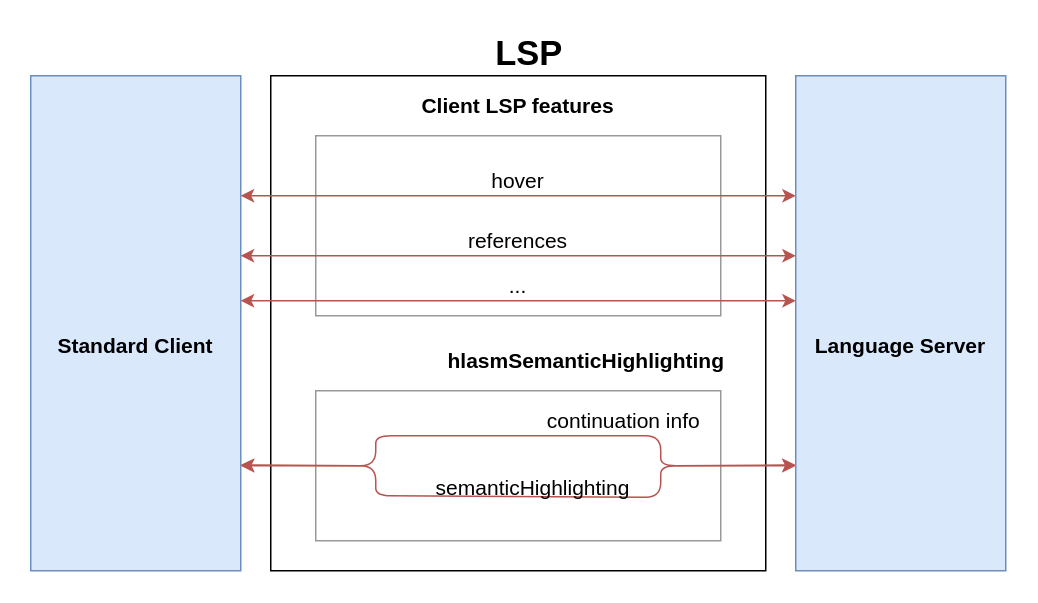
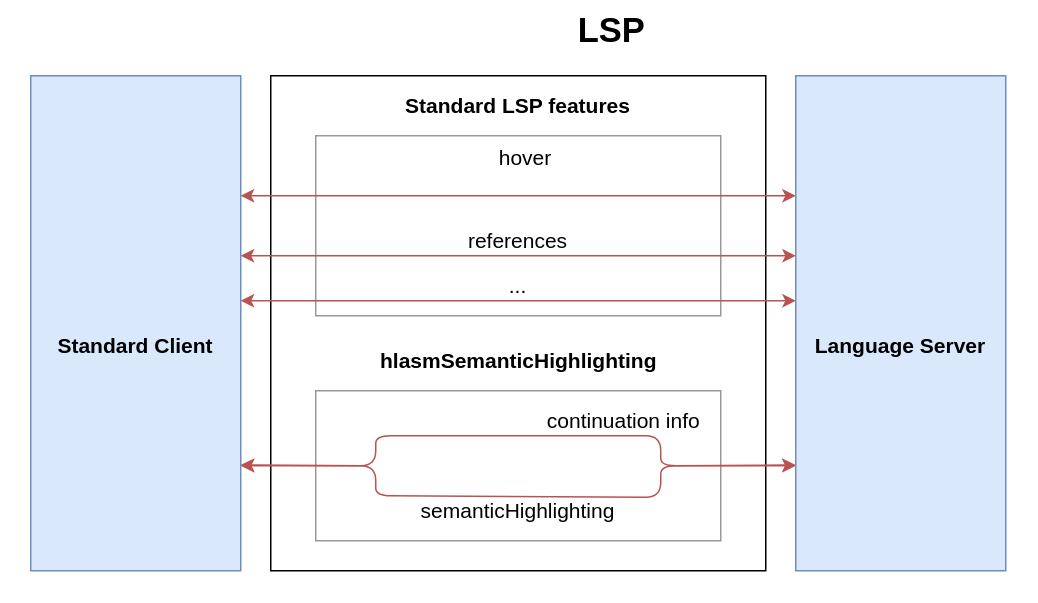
  <mxCell id="0" />
  <mxCell id="1" parent="0" />
  <mxCell id="2" value="" style="rounded=0;whiteSpace=wrap;html=1;fontSize=14;" vertex="1" parent="1"><mxGeometry x="180" y="50" width="330" height="330" as="geometry" /></mxCell>
  <mxCell id="3" value="" style="rounded=0;whiteSpace=wrap;html=1;fontSize=14;fillColor=#dae8fc;strokeColor=#6c8ebf;" vertex="1" parent="1"><mxGeometry x="20" y="50" width="140" height="330" as="geometry" /></mxCell>
  <mxCell id="4" value="Standard Client" style="text;html=1;strokeColor=none;fillColor=none;align=center;verticalAlign=middle;whiteSpace=wrap;rounded=0;fontSize=14;fontStyle=1" vertex="1" parent="1"><mxGeometry x="30" y="220" width="120" height="20" as="geometry" /></mxCell>
- <mxCell id="5" value="LSP" style="text;html=1;strokeColor=none;fillColor=none;align=center;verticalAlign=middle;whiteSpace=wrap;rounded=0;fontSize=23;fontStyle=1" vertex="1" parent="1"><mxGeometry x="325" y="20" width="55" height="30" as="geometry" /></mxCell>
+ <mxCell id="5" value="LSP" style="text;html=1;strokeColor=none;fillColor=none;align=center;verticalAlign=middle;whiteSpace=wrap;rounded=0;fontSize=23;fontStyle=1" vertex="1" parent="1"><mxGeometry x="380" y="5" width="55" height="30" as="geometry" /></mxCell>
  <mxCell id="6" value="" style="rounded=0;whiteSpace=wrap;html=1;fontSize=14;strokeColor=#999999;" vertex="1" parent="1"><mxGeometry x="210" y="260" width="270" height="100" as="geometry" /></mxCell>
  <mxCell id="7" value="" style="rounded=0;whiteSpace=wrap;html=1;fontSize=14;strokeColor=#999999;" vertex="1" parent="1"><mxGeometry x="210" y="90" width="270" height="120" as="geometry" /></mxCell>
- <mxCell id="8" value="Client LSP features" style="text;html=1;strokeColor=none;fillColor=none;align=center;verticalAlign=middle;whiteSpace=wrap;rounded=0;fontSize=14;opacity=0;fontStyle=1" vertex="1" parent="1"><mxGeometry x="265" y="60" width="160" height="20" as="geometry" /></mxCell>
+ <mxCell id="8" value="Standard LSP features" style="text;html=1;strokeColor=none;fillColor=none;align=center;verticalAlign=middle;whiteSpace=wrap;rounded=0;fontSize=14;opacity=0;fontStyle=1" vertex="1" parent="1"><mxGeometry x="265" y="60" width="160" height="20" as="geometry" /></mxCell>
  <mxCell id="9" value="" style="endArrow=classic;startArrow=classic;html=1;fontSize=14;entryX=0;entryY=0.25;entryDx=0;entryDy=0;exitX=1;exitY=0.25;exitDx=0;exitDy=0;fillColor=#f8cecc;strokeColor=#b85450;" edge="1" parent="1"><mxGeometry width="50" height="50" relative="1" as="geometry"><mxPoint x="160" y="200" as="sourcePoint" /><mxPoint x="530" y="200" as="targetPoint" /></mxGeometry></mxCell>
  <mxCell id="10" value="" style="endArrow=classic;startArrow=classic;html=1;fontSize=14;entryX=0;entryY=0.25;entryDx=0;entryDy=0;exitX=1;exitY=0.25;exitDx=0;exitDy=0;fillColor=#f8cecc;strokeColor=#b85450;" edge="1" parent="1"><mxGeometry width="50" height="50" relative="1" as="geometry"><mxPoint x="160" y="130" as="sourcePoint" /><mxPoint x="530" y="130" as="targetPoint" /></mxGeometry></mxCell>
- <mxCell id="11" value="hlasmSemanticHighlighting" style="text;html=1;strokeColor=none;fillColor=none;align=center;verticalAlign=middle;whiteSpace=wrap;rounded=0;fontSize=14;opacity=0;fontStyle=1" vertex="1" parent="1"><mxGeometry x="292.5" y="230" width="195" height="20" as="geometry" /></mxCell>
+ <mxCell id="11" value="hlasmSemanticHighlighting" style="text;html=1;strokeColor=none;fillColor=none;align=center;verticalAlign=middle;whiteSpace=wrap;rounded=0;fontSize=14;opacity=0;fontStyle=1" vertex="1" parent="1"><mxGeometry x="247.5" y="230" width="195" height="20" as="geometry" /></mxCell>
  <mxCell id="12" value="" style="endArrow=classic;startArrow=classic;html=1;fontSize=14;entryX=0;entryY=0.25;entryDx=0;entryDy=0;exitX=1;exitY=0.25;exitDx=0;exitDy=0;fillColor=#f8cecc;strokeColor=#b85450;" edge="1" parent="1"><mxGeometry width="50" height="50" relative="1" as="geometry"><mxPoint x="160" y="170" as="sourcePoint" /><mxPoint x="530" y="170" as="targetPoint" /></mxGeometry></mxCell>
  <mxCell id="13" value="" style="endArrow=classic;startArrow=classic;html=1;fontSize=14;entryX=0;entryY=0.25;entryDx=0;entryDy=0;exitX=1;exitY=0.25;exitDx=0;exitDy=0;fillColor=#f8cecc;strokeColor=#b85450;" edge="1" parent="1"><mxGeometry width="50" height="50" relative="1" as="geometry"><mxPoint x="160" y="309.5" as="sourcePoint" /><mxPoint x="530" y="309.5" as="targetPoint" /><Array as="points"><mxPoint x="250" y="310" /><mxPoint x="250" y="290" /><mxPoint x="440" y="290" /><mxPoint x="440" y="310" /></Array></mxGeometry></mxCell>
  <mxCell id="14" value="" style="endArrow=classic;startArrow=classic;html=1;fontSize=14;entryX=0;entryY=0.25;entryDx=0;entryDy=0;exitX=1;exitY=0.25;exitDx=0;exitDy=0;fillColor=#f8cecc;strokeColor=#b85450;" edge="1" parent="1"><mxGeometry width="50" height="50" relative="1" as="geometry"><mxPoint x="160" y="310" as="sourcePoint" /><mxPoint x="530" y="310" as="targetPoint" /><Array as="points"><mxPoint x="250" y="310" /><mxPoint x="250" y="330" /><mxPoint x="440" y="331" /><mxPoint x="440" y="310" /></Array></mxGeometry></mxCell>
- <mxCell id="15" value="hover" style="text;html=1;strokeColor=none;fillColor=none;align=center;verticalAlign=middle;whiteSpace=wrap;rounded=0;fontSize=14;opacity=0;" vertex="1" parent="1"><mxGeometry x="325" y="110" width="40" height="20" as="geometry" /></mxCell>
+ <mxCell id="15" value="hover" style="text;html=1;strokeColor=none;fillColor=none;align=center;verticalAlign=middle;whiteSpace=wrap;rounded=0;fontSize=14;opacity=0;" vertex="1" parent="1"><mxGeometry x="330" y="95" width="40" height="20" as="geometry" /></mxCell>
  <mxCell id="16" value="references" style="text;html=1;strokeColor=none;fillColor=none;align=center;verticalAlign=middle;whiteSpace=wrap;rounded=0;fontSize=14;opacity=0;" vertex="1" parent="1"><mxGeometry x="325" y="150" width="40" height="20" as="geometry" /></mxCell>
  <mxCell id="17" value="..." style="text;html=1;strokeColor=none;fillColor=none;align=center;verticalAlign=middle;whiteSpace=wrap;rounded=0;fontSize=14;opacity=0;" vertex="1" parent="1"><mxGeometry x="325" y="180" width="40" height="20" as="geometry" /></mxCell>
  <mxCell id="18" value="continuation info" style="text;html=1;strokeColor=none;fillColor=none;align=center;verticalAlign=middle;whiteSpace=wrap;rounded=0;fontSize=14;opacity=0;" vertex="1" parent="1"><mxGeometry x="352.5" y="270" width="125" height="20" as="geometry" /></mxCell>
- <mxCell id="19" value="semanticHighlighting" style="text;html=1;strokeColor=none;fillColor=none;align=center;verticalAlign=middle;whiteSpace=wrap;rounded=0;fontSize=14;opacity=0;" vertex="1" parent="1"><mxGeometry x="275" y="315" width="160" height="20" as="geometry" /></mxCell>
+ <mxCell id="19" value="semanticHighlighting" style="text;html=1;strokeColor=none;fillColor=none;align=center;verticalAlign=middle;whiteSpace=wrap;rounded=0;fontSize=14;opacity=0;" vertex="1" parent="1"><mxGeometry x="265" y="330" width="160" height="20" as="geometry" /></mxCell>
  <mxCell id="20" value="" style="rounded=0;whiteSpace=wrap;html=1;fontSize=14;fillColor=#dae8fc;strokeColor=#6c8ebf;" vertex="1" parent="1"><mxGeometry x="530" y="50" width="140" height="330" as="geometry" /></mxCell>
  <mxCell id="21" value="Language Server" style="text;html=1;strokeColor=none;fillColor=none;align=center;verticalAlign=middle;whiteSpace=wrap;rounded=0;fontSize=14;fontStyle=1" vertex="1" parent="1"><mxGeometry x="540" y="220" width="120" height="20" as="geometry" /></mxCell>
